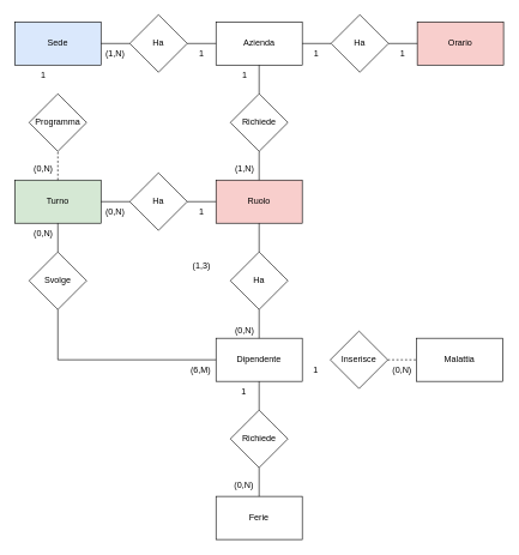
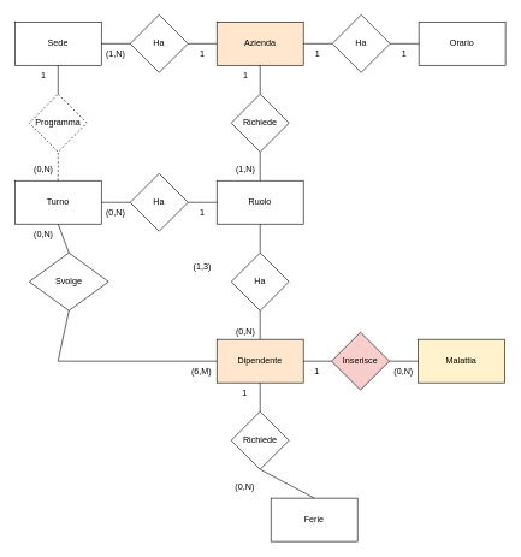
  <mxCell id="0" />
  <mxCell id="1" parent="0" />
- <mxCell id="2" value="Azienda" style="rounded=0;whiteSpace=wrap;html=1;" vertex="1" parent="1"><mxGeometry x="300" y="30" width="120" height="60" as="geometry" /></mxCell>
- <mxCell id="3" value="Orario" style="rounded=0;whiteSpace=wrap;html=1;fillColor=#f8cecc;" vertex="1" parent="1"><mxGeometry x="580" y="30" width="120" height="60" as="geometry" /></mxCell>
+ <mxCell id="2" value="Azienda" style="rounded=0;whiteSpace=wrap;html=1;fillColor=#ffe6cc;" vertex="1" parent="1"><mxGeometry x="300" y="30" width="120" height="60" as="geometry" /></mxCell>
+ <mxCell id="3" value="Orario" style="rounded=0;whiteSpace=wrap;html=1;" vertex="1" parent="1"><mxGeometry x="580" y="30" width="120" height="60" as="geometry" /></mxCell>
  <mxCell id="4" value="Ha" style="rhombus;whiteSpace=wrap;html=1;" vertex="1" parent="1"><mxGeometry x="460" y="20" width="80" height="80" as="geometry" /></mxCell>
  <mxCell id="5" value="" style="endArrow=none;html=1;rounded=0;entryX=0;entryY=0.5;entryDx=0;entryDy=0;exitX=1;exitY=0.5;exitDx=0;exitDy=0;" edge="1" parent="1" source="2" target="4"><mxGeometry width="50" height="50" relative="1" as="geometry"><mxPoint x="330" y="210" as="sourcePoint" /><mxPoint x="380" y="160" as="targetPoint" /></mxGeometry></mxCell>
  <mxCell id="6" value="" style="endArrow=none;html=1;rounded=0;entryX=0;entryY=0.5;entryDx=0;entryDy=0;exitX=1;exitY=0.5;exitDx=0;exitDy=0;" edge="1" parent="1" source="4" target="3"><mxGeometry width="50" height="50" relative="1" as="geometry"><mxPoint x="330" y="210" as="sourcePoint" /><mxPoint x="380" y="160" as="targetPoint" /></mxGeometry></mxCell>
- <mxCell id="7" value="Sede" style="rounded=0;whiteSpace=wrap;html=1;fillColor=#dae8fc;" vertex="1" parent="1"><mxGeometry x="20" y="30" width="120" height="60" as="geometry" /></mxCell>
+ <mxCell id="7" value="Sede" style="rounded=0;whiteSpace=wrap;html=1;" vertex="1" parent="1"><mxGeometry x="20" y="30" width="120" height="60" as="geometry" /></mxCell>
  <mxCell id="8" value="Ha" style="rhombus;whiteSpace=wrap;html=1;" vertex="1" parent="1"><mxGeometry x="180" y="20" width="80" height="80" as="geometry" /></mxCell>
  <mxCell id="9" value="" style="endArrow=none;html=1;rounded=0;entryX=0;entryY=0.5;entryDx=0;entryDy=0;exitX=1;exitY=0.5;exitDx=0;exitDy=0;" edge="1" parent="1" source="8" target="2"><mxGeometry width="50" height="50" relative="1" as="geometry"><mxPoint x="330" y="210" as="sourcePoint" /><mxPoint x="380" y="160" as="targetPoint" /></mxGeometry></mxCell>
  <mxCell id="10" value="" style="endArrow=none;html=1;rounded=0;entryX=0;entryY=0.5;entryDx=0;entryDy=0;exitX=1;exitY=0.5;exitDx=0;exitDy=0;" edge="1" parent="1" source="7" target="8"><mxGeometry width="50" height="50" relative="1" as="geometry"><mxPoint x="330" y="210" as="sourcePoint" /><mxPoint x="380" y="160" as="targetPoint" /></mxGeometry></mxCell>
  <mxCell id="11" value="1" style="text;html=1;strokeColor=none;fillColor=none;align=center;verticalAlign=middle;whiteSpace=wrap;rounded=0;" vertex="1" parent="1"><mxGeometry x="530" y="60" width="60" height="30" as="geometry" /></mxCell>
  <mxCell id="12" value="1" style="text;html=1;strokeColor=none;fillColor=none;align=center;verticalAlign=middle;whiteSpace=wrap;rounded=0;" vertex="1" parent="1"><mxGeometry x="410" y="60" width="60" height="30" as="geometry" /></mxCell>
  <mxCell id="13" value="(1,N)" style="text;html=1;strokeColor=none;fillColor=none;align=center;verticalAlign=middle;whiteSpace=wrap;rounded=0;" vertex="1" parent="1"><mxGeometry x="130" y="60" width="60" height="30" as="geometry" /></mxCell>
  <mxCell id="14" value="1" style="text;html=1;strokeColor=none;fillColor=none;align=center;verticalAlign=middle;whiteSpace=wrap;rounded=0;" vertex="1" parent="1"><mxGeometry x="250" y="60" width="60" height="30" as="geometry" /></mxCell>
  <mxCell id="15" value="Richiede" style="rhombus;whiteSpace=wrap;html=1;" vertex="1" parent="1"><mxGeometry x="320" y="130" width="80" height="80" as="geometry" /></mxCell>
- <mxCell id="16" value="Ruolo" style="rounded=0;whiteSpace=wrap;html=1;fillColor=#f8cecc;" vertex="1" parent="1"><mxGeometry x="300" y="250" width="120" height="60" as="geometry" /></mxCell>
+ <mxCell id="16" value="Ruolo" style="rounded=0;whiteSpace=wrap;html=1;" vertex="1" parent="1"><mxGeometry x="300" y="250" width="120" height="60" as="geometry" /></mxCell>
  <mxCell id="17" value="" style="endArrow=none;html=1;rounded=0;entryX=0.5;entryY=1;entryDx=0;entryDy=0;exitX=0.5;exitY=0;exitDx=0;exitDy=0;" edge="1" parent="1" source="15" target="2"><mxGeometry width="50" height="50" relative="1" as="geometry"><mxPoint x="330" y="210" as="sourcePoint" /><mxPoint x="380" y="160" as="targetPoint" /></mxGeometry></mxCell>
  <mxCell id="18" value="" style="endArrow=none;html=1;rounded=0;entryX=0.5;entryY=1;entryDx=0;entryDy=0;exitX=0.5;exitY=0;exitDx=0;exitDy=0;" edge="1" parent="1" source="16" target="15"><mxGeometry width="50" height="50" relative="1" as="geometry"><mxPoint x="330" y="210" as="sourcePoint" /><mxPoint x="380" y="160" as="targetPoint" /></mxGeometry></mxCell>
  <mxCell id="19" value="(1,N)" style="text;html=1;strokeColor=none;fillColor=none;align=center;verticalAlign=middle;whiteSpace=wrap;rounded=0;" vertex="1" parent="1"><mxGeometry x="310" y="220" width="60" height="30" as="geometry" /></mxCell>
  <mxCell id="20" value="1" style="text;html=1;strokeColor=none;fillColor=none;align=center;verticalAlign=middle;whiteSpace=wrap;rounded=0;" vertex="1" parent="1"><mxGeometry x="310" y="90" width="60" height="30" as="geometry" /></mxCell>
- <mxCell id="21" value="Turno" style="rounded=0;whiteSpace=wrap;html=1;fillColor=#d5e8d4;" vertex="1" parent="1"><mxGeometry x="20" y="250" width="120" height="60" as="geometry" /></mxCell>
- <mxCell id="22" value="Programma" style="rhombus;whiteSpace=wrap;html=1;" vertex="1" parent="1"><mxGeometry x="40" y="130" width="80" height="80" as="geometry" /></mxCell>
+ <mxCell id="21" value="Turno" style="rounded=0;whiteSpace=wrap;html=1;" vertex="1" parent="1"><mxGeometry x="20" y="250" width="120" height="60" as="geometry" /></mxCell>
+ <mxCell id="22" value="Programma" style="rhombus;whiteSpace=wrap;html=1;dashed=1;" vertex="1" parent="1"><mxGeometry x="40" y="130" width="80" height="80" as="geometry" /></mxCell>
+ <mxCell id="23" value="" style="endArrow=none;html=1;rounded=0;entryX=0.5;entryY=1;entryDx=0;entryDy=0;exitX=0.5;exitY=0;exitDx=0;exitDy=0;" edge="1" parent="1" source="22" target="7"><mxGeometry width="50" height="50" relative="1" as="geometry"><mxPoint x="330" y="210" as="sourcePoint" /><mxPoint x="380" y="160" as="targetPoint" /></mxGeometry></mxCell>
  <mxCell id="24" value="" style="endArrow=none;html=1;rounded=0;entryX=0.5;entryY=1;entryDx=0;entryDy=0;exitX=0.5;exitY=0;exitDx=0;exitDy=0;dashed=1;" edge="1" parent="1" source="21" target="22"><mxGeometry width="50" height="50" relative="1" as="geometry"><mxPoint x="330" y="210" as="sourcePoint" /><mxPoint x="380" y="160" as="targetPoint" /></mxGeometry></mxCell>
  <mxCell id="25" value="(0,N)" style="text;html=1;strokeColor=none;fillColor=none;align=center;verticalAlign=middle;whiteSpace=wrap;rounded=0;" vertex="1" parent="1"><mxGeometry x="30" y="220" width="60" height="30" as="geometry" /></mxCell>
  <mxCell id="26" value="1" style="text;html=1;strokeColor=none;fillColor=none;align=center;verticalAlign=middle;whiteSpace=wrap;rounded=0;" vertex="1" parent="1"><mxGeometry x="30" y="90" width="60" height="30" as="geometry" /></mxCell>
  <mxCell id="27" value="Ha" style="rhombus;whiteSpace=wrap;html=1;" vertex="1" parent="1"><mxGeometry x="180" y="240" width="80" height="80" as="geometry" /></mxCell>
  <mxCell id="28" value="" style="endArrow=none;html=1;rounded=0;entryX=1;entryY=0.5;entryDx=0;entryDy=0;exitX=0;exitY=0.5;exitDx=0;exitDy=0;" edge="1" parent="1" source="16" target="27"><mxGeometry width="50" height="50" relative="1" as="geometry"><mxPoint x="330" y="210" as="sourcePoint" /><mxPoint x="380" y="160" as="targetPoint" /></mxGeometry></mxCell>
  <mxCell id="29" value="" style="endArrow=none;html=1;rounded=0;entryX=1;entryY=0.5;entryDx=0;entryDy=0;exitX=0;exitY=0.5;exitDx=0;exitDy=0;" edge="1" parent="1" source="27" target="21"><mxGeometry width="50" height="50" relative="1" as="geometry"><mxPoint x="330" y="210" as="sourcePoint" /><mxPoint x="380" y="160" as="targetPoint" /></mxGeometry></mxCell>
  <mxCell id="30" value="1" style="text;html=1;strokeColor=none;fillColor=none;align=center;verticalAlign=middle;whiteSpace=wrap;rounded=0;" vertex="1" parent="1"><mxGeometry x="250" y="280" width="60" height="30" as="geometry" /></mxCell>
  <mxCell id="31" value="(0,N)" style="text;html=1;strokeColor=none;fillColor=none;align=center;verticalAlign=middle;whiteSpace=wrap;rounded=0;" vertex="1" parent="1"><mxGeometry x="130" y="280" width="60" height="30" as="geometry" /></mxCell>
- <mxCell id="32" value="Svolge" style="rhombus;whiteSpace=wrap;html=1;" vertex="1" parent="1"><mxGeometry x="40" y="350" width="80" height="80" as="geometry" /></mxCell>
+ <mxCell id="32" value="Svolge" style="rhombus;whiteSpace=wrap;html=1;" vertex="1" parent="1"><mxGeometry x="40" y="350" width="110" height="80" as="geometry" /></mxCell>
  <mxCell id="33" value="" style="endArrow=none;html=1;rounded=0;entryX=0.5;entryY=1;entryDx=0;entryDy=0;exitX=0.5;exitY=0;exitDx=0;exitDy=0;" edge="1" parent="1" source="32" target="21"><mxGeometry width="50" height="50" relative="1" as="geometry"><mxPoint x="330" y="410" as="sourcePoint" /><mxPoint x="380" y="360" as="targetPoint" /></mxGeometry></mxCell>
- <mxCell id="34" value="Dipendente" style="rounded=0;whiteSpace=wrap;html=1;" vertex="1" parent="1"><mxGeometry x="300" y="470" width="120" height="60" as="geometry" /></mxCell>
+ <mxCell id="34" value="Dipendente" style="rounded=0;whiteSpace=wrap;html=1;fillColor=#ffe6cc;" vertex="1" parent="1"><mxGeometry x="300" y="470" width="120" height="60" as="geometry" /></mxCell>
  <mxCell id="35" value="(0,N)" style="text;html=1;strokeColor=none;fillColor=none;align=center;verticalAlign=middle;whiteSpace=wrap;rounded=0;" vertex="1" parent="1"><mxGeometry x="30" y="310" width="60" height="30" as="geometry" /></mxCell>
  <mxCell id="36" value="(6,M)" style="text;html=1;strokeColor=none;fillColor=none;align=center;verticalAlign=middle;whiteSpace=wrap;rounded=0;" vertex="1" parent="1"><mxGeometry x="249" y="500" width="60" height="30" as="geometry" /></mxCell>
- <mxCell id="37" value="Inserisce" style="rhombus;whiteSpace=wrap;html=1;" vertex="1" parent="1"><mxGeometry x="459" y="460" width="80" height="80" as="geometry" /></mxCell>
- <mxCell id="38" value="Malattia" style="rounded=0;whiteSpace=wrap;html=1;" vertex="1" parent="1"><mxGeometry x="579" y="470" width="120" height="60" as="geometry" /></mxCell>
- <mxCell id="40" value="" style="endArrow=none;html=1;rounded=0;exitX=1;exitY=0.5;exitDx=0;exitDy=0;entryX=0;entryY=0.5;entryDx=0;entryDy=0;dashed=1;" edge="1" parent="1" source="37" target="38"><mxGeometry width="50" height="50" relative="1" as="geometry"><mxPoint x="609" y="410" as="sourcePoint" /><mxPoint x="659" y="360" as="targetPoint" /></mxGeometry></mxCell>
+ <mxCell id="37" value="Inserisce" style="rhombus;whiteSpace=wrap;html=1;fillColor=#f8cecc;" vertex="1" parent="1"><mxGeometry x="459" y="460" width="80" height="80" as="geometry" /></mxCell>
+ <mxCell id="38" value="Malattia" style="rounded=0;whiteSpace=wrap;html=1;fillColor=#fff2cc;" vertex="1" parent="1"><mxGeometry x="579" y="470" width="120" height="60" as="geometry" /></mxCell>
+ <mxCell id="39" value="" style="endArrow=none;html=1;rounded=0;entryX=1;entryY=0.5;entryDx=0;entryDy=0;exitX=0;exitY=0.5;exitDx=0;exitDy=0;" edge="1" parent="1" source="37" target="34"><mxGeometry width="50" height="50" relative="1" as="geometry"><mxPoint x="609" y="410" as="sourcePoint" /><mxPoint x="659" y="360" as="targetPoint" /></mxGeometry></mxCell>
+ <mxCell id="40" value="" style="endArrow=none;html=1;rounded=0;exitX=1;exitY=0.5;exitDx=0;exitDy=0;entryX=0;entryY=0.5;entryDx=0;entryDy=0;" edge="1" parent="1" source="37" target="38"><mxGeometry width="50" height="50" relative="1" as="geometry"><mxPoint x="609" y="410" as="sourcePoint" /><mxPoint x="659" y="360" as="targetPoint" /></mxGeometry></mxCell>
  <mxCell id="41" value="(0,N)" style="text;html=1;strokeColor=none;fillColor=none;align=center;verticalAlign=middle;whiteSpace=wrap;rounded=0;" vertex="1" parent="1"><mxGeometry x="529" y="500" width="60" height="30" as="geometry" /></mxCell>
  <mxCell id="42" value="1" style="text;html=1;strokeColor=none;fillColor=none;align=center;verticalAlign=middle;whiteSpace=wrap;rounded=0;" vertex="1" parent="1"><mxGeometry x="409" y="500" width="60" height="30" as="geometry" /></mxCell>
  <mxCell id="43" value="Richiede" style="rhombus;whiteSpace=wrap;html=1;" vertex="1" parent="1"><mxGeometry x="320" y="570" width="80" height="80" as="geometry" /></mxCell>
- <mxCell id="44" value="Ferie" style="rounded=0;whiteSpace=wrap;html=1;" vertex="1" parent="1"><mxGeometry x="300" y="690" width="120" height="60" as="geometry" /></mxCell>
+ <mxCell id="44" value="Ferie" style="rounded=0;whiteSpace=wrap;html=1;" vertex="1" parent="1"><mxGeometry x="375" y="690" width="120" height="60" as="geometry" /></mxCell>
  <mxCell id="45" value="" style="endArrow=none;html=1;rounded=0;entryX=0.5;entryY=1;entryDx=0;entryDy=0;exitX=0.5;exitY=0;exitDx=0;exitDy=0;" edge="1" parent="1" source="43" target="34"><mxGeometry width="50" height="50" relative="1" as="geometry"><mxPoint x="609" y="610" as="sourcePoint" /><mxPoint x="659" y="560" as="targetPoint" /></mxGeometry></mxCell>
  <mxCell id="46" value="" style="endArrow=none;html=1;rounded=0;entryX=0.5;entryY=1;entryDx=0;entryDy=0;exitX=0.5;exitY=0;exitDx=0;exitDy=0;" edge="1" parent="1" source="44" target="43"><mxGeometry width="50" height="50" relative="1" as="geometry"><mxPoint x="609" y="610" as="sourcePoint" /><mxPoint x="659" y="560" as="targetPoint" /></mxGeometry></mxCell>
  <mxCell id="47" value="(0,N)" style="text;html=1;strokeColor=none;fillColor=none;align=center;verticalAlign=middle;whiteSpace=wrap;rounded=0;" vertex="1" parent="1"><mxGeometry x="309" y="660" width="60" height="30" as="geometry" /></mxCell>
  <mxCell id="48" value="1" style="text;html=1;strokeColor=none;fillColor=none;align=center;verticalAlign=middle;whiteSpace=wrap;rounded=0;" vertex="1" parent="1"><mxGeometry x="309" y="530" width="60" height="30" as="geometry" /></mxCell>
  <mxCell id="49" value="Ha" style="rhombus;whiteSpace=wrap;html=1;" vertex="1" parent="1"><mxGeometry x="320" y="350" width="80" height="80" as="geometry" /></mxCell>
  <mxCell id="50" value="" style="endArrow=none;html=1;rounded=0;exitX=0.5;exitY=1;exitDx=0;exitDy=0;entryX=0;entryY=0.5;entryDx=0;entryDy=0;" edge="1" parent="1" source="32" target="34"><mxGeometry width="50" height="50" relative="1" as="geometry"><mxPoint x="330" y="410" as="sourcePoint" /><mxPoint x="380" y="360" as="targetPoint" /><Array as="points"><mxPoint x="80" y="500" /></Array></mxGeometry></mxCell>
  <mxCell id="51" value="" style="endArrow=none;html=1;rounded=0;entryX=0.5;entryY=1;entryDx=0;entryDy=0;exitX=0.5;exitY=0;exitDx=0;exitDy=0;" edge="1" parent="1" source="49" target="16"><mxGeometry width="50" height="50" relative="1" as="geometry"><mxPoint x="330" y="410" as="sourcePoint" /><mxPoint x="380" y="360" as="targetPoint" /></mxGeometry></mxCell>
  <mxCell id="52" value="" style="endArrow=none;html=1;rounded=0;entryX=0.5;entryY=0;entryDx=0;entryDy=0;exitX=0.5;exitY=1;exitDx=0;exitDy=0;" edge="1" parent="1" source="49" target="34"><mxGeometry width="50" height="50" relative="1" as="geometry"><mxPoint x="330" y="410" as="sourcePoint" /><mxPoint x="380" y="360" as="targetPoint" /></mxGeometry></mxCell>
  <mxCell id="53" value="(1,3)" style="text;html=1;strokeColor=none;fillColor=none;align=center;verticalAlign=middle;whiteSpace=wrap;rounded=0;" vertex="1" parent="1"><mxGeometry x="250" y="355" width="60" height="30" as="geometry" /></mxCell>
  <mxCell id="54" value="(0,N)" style="text;html=1;strokeColor=none;fillColor=none;align=center;verticalAlign=middle;whiteSpace=wrap;rounded=0;" vertex="1" parent="1"><mxGeometry x="310" y="445" width="60" height="30" as="geometry" /></mxCell>
